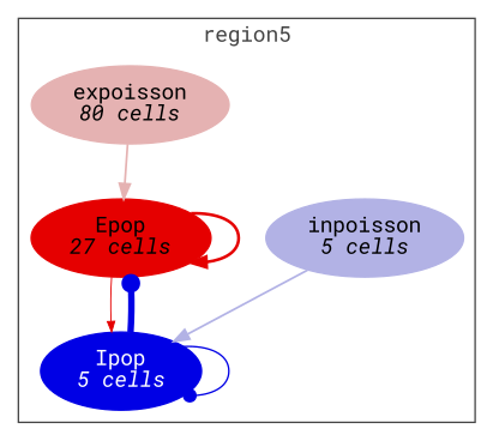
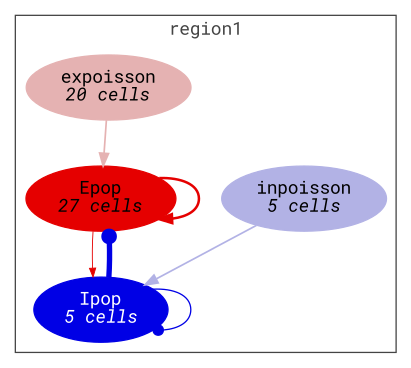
  digraph {
    fontname="Roboto Mono"
    node [fontcolor="#000000" fontname="Roboto Mono" shape=ellipse style=filled]
    edge [arrowhead=normal arrowsize=1 color="#e50000" fontcolor="#e50000" fontname="Roboto Mono" penwidth=1.33636363636 style=solid]
    n1 [color="#e50000" label=<Epop<br/><i>27 cells</i>>]
    n2 [color="#b2b2e5" label=<inpoisson<br/><i>5 cells</i>>]
-   n3 [color="#e5b2b2" label=<expoisson<br/><i>80 cells</i>>]
+   n3 [color="#e5b2b2" label=<expoisson<br/><i>20 cells</i>>]
    n4 [color="#0000e5" fontcolor="#ffffff" label=<Ipop<br/><i>5 cells</i>>]
    subgraph cluster_1 {
      color="#444444"
      fontcolor="#444444"
-     label=region5
+     label=region1
      n1
      n2
      n3
      n4
    }
    n1 -> n1 [penwidth=1.97272727273]
    n1 -> n4 [arrowsize=0.7 penwidth=0.7]
    n2 -> n4 [color="#b2b2e5" fontcolor="#b2b2e5"]
    n3 -> n1 [color="#e5b2b2" fontcolor="#e5b2b2"]
    n4 -> n1 [arrowhead=dot color="#0000e5" fontcolor="#0000e5" penwidth=4.2]
    n4 -> n4 [arrowhead=dot color="#0000e5" fontcolor="#0000e5" penwidth=1.01818181818]
  }
